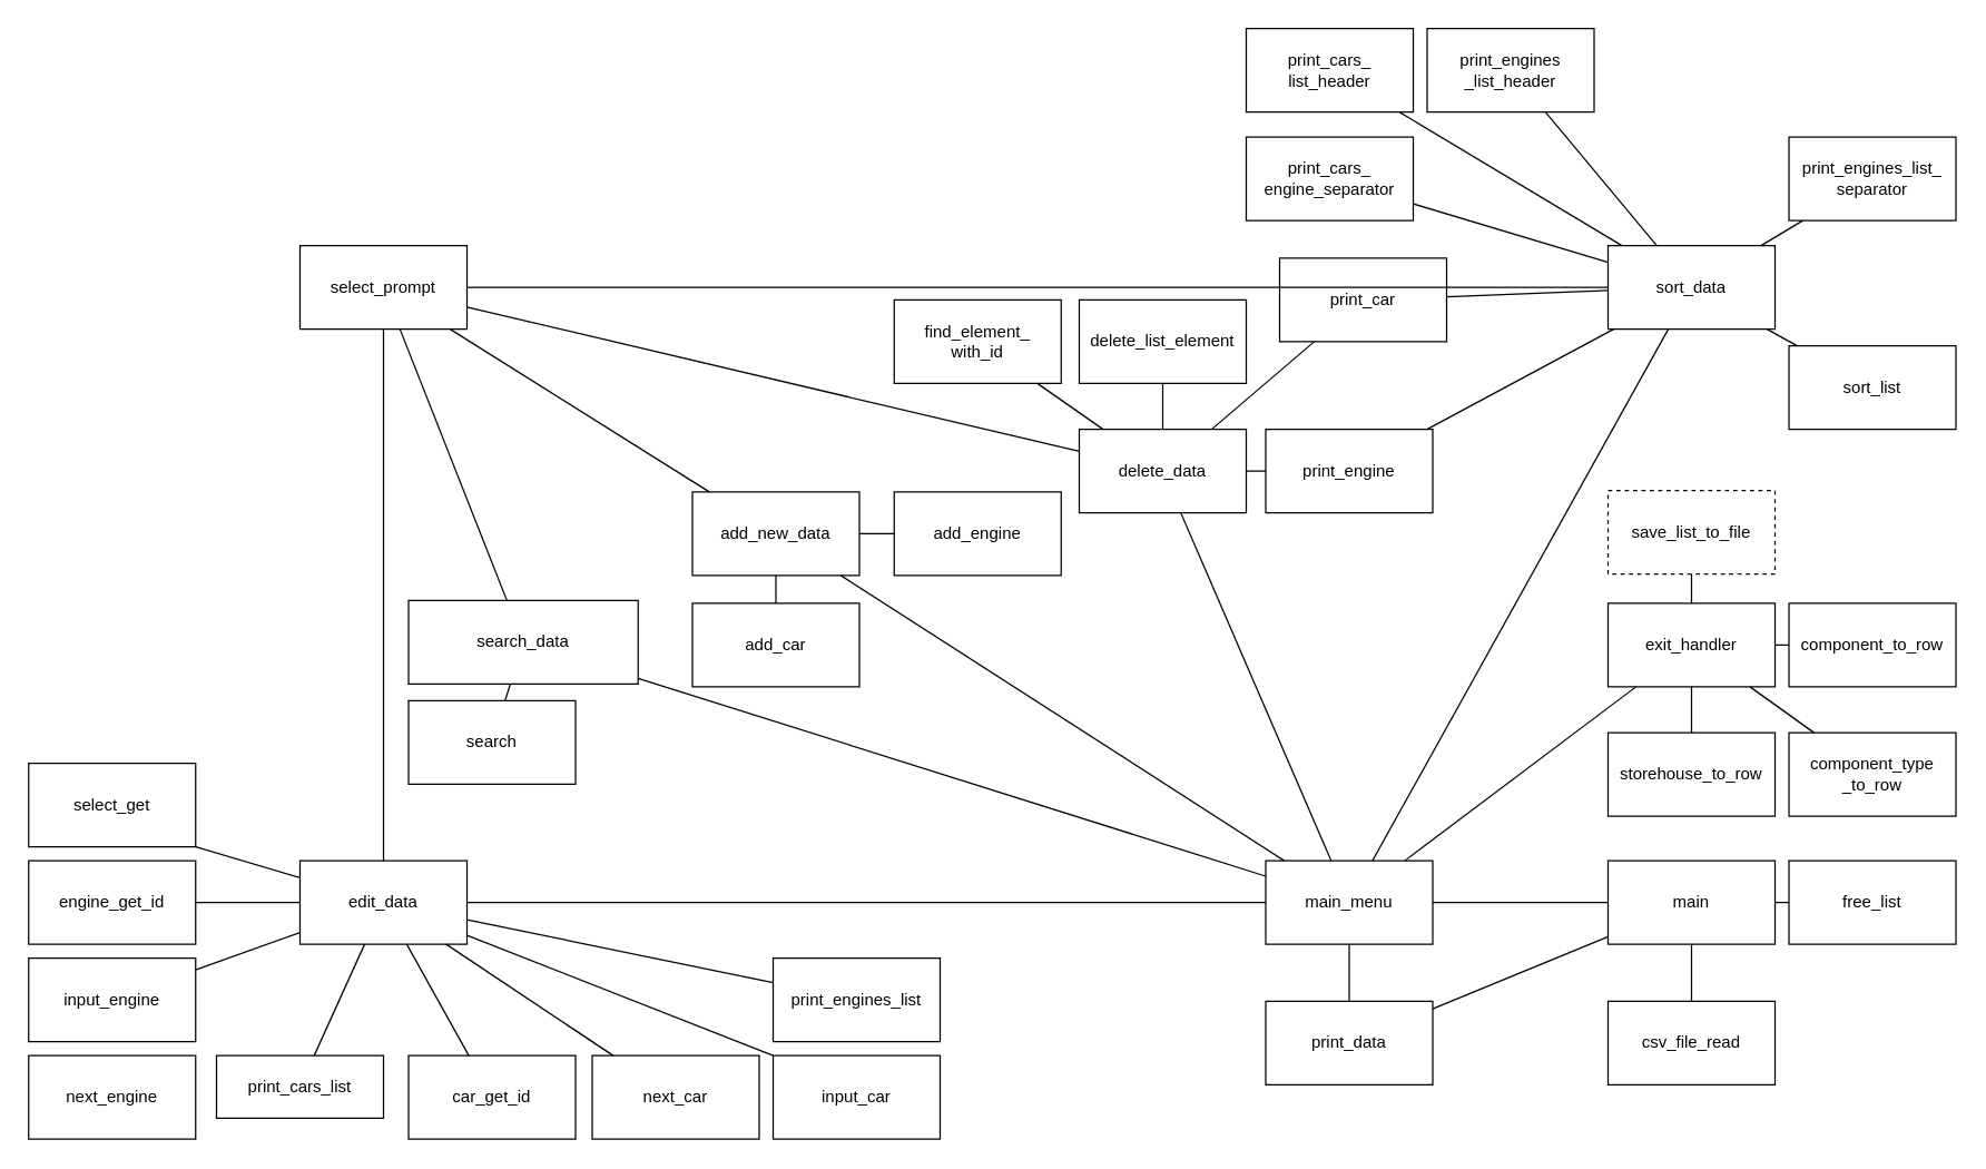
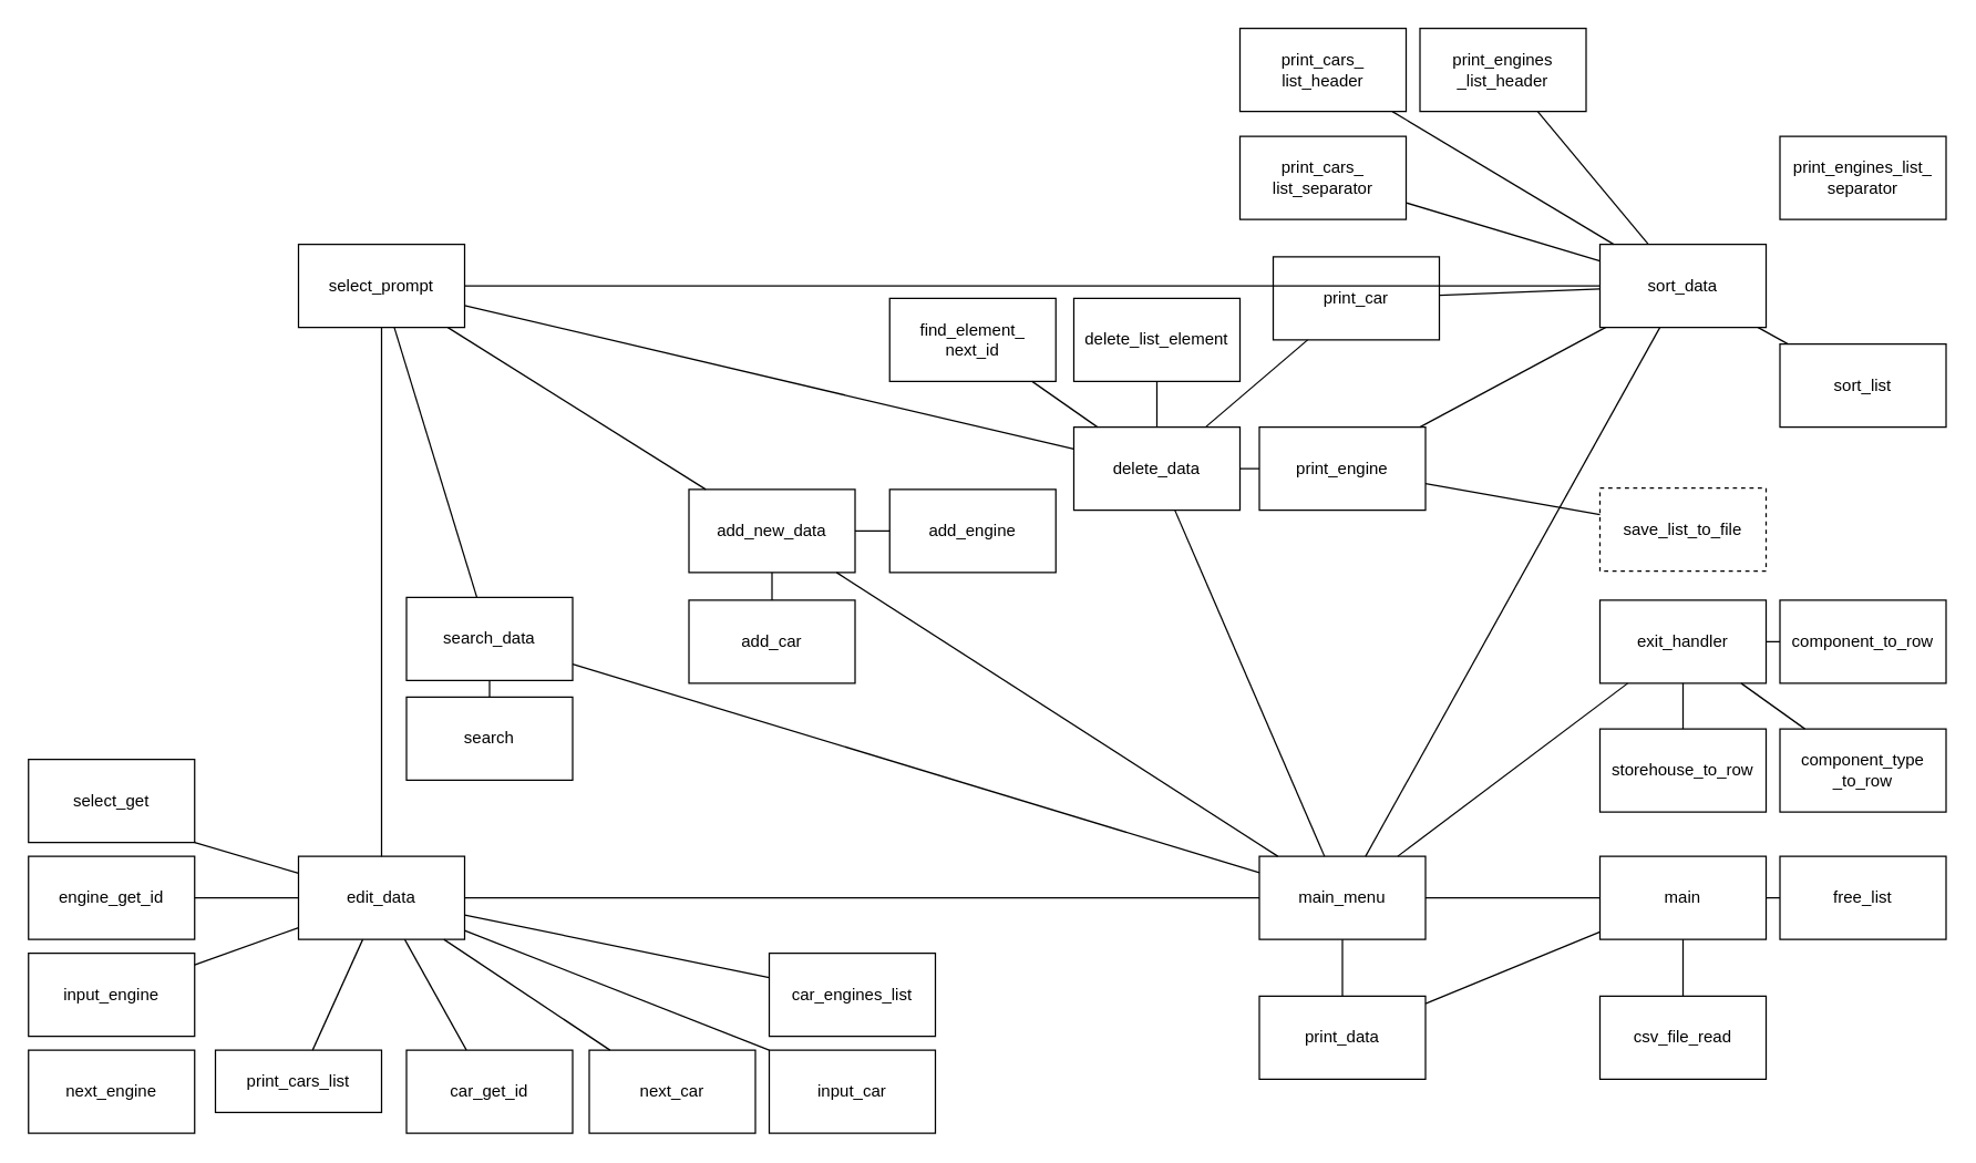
  <mxCell id="0" />
  <mxCell id="1" parent="0" />
  <mxCell id="2" value="main" style="rounded=0;whiteSpace=wrap;html=1;flipV=0;" parent="1" vertex="1"><mxGeometry x="1155" y="618" width="120" height="60" as="geometry" /></mxCell>
  <mxCell id="3" value="main_menu" style="rounded=0;whiteSpace=wrap;html=1;flipV=0;" parent="1" vertex="1"><mxGeometry x="909" y="618" width="120" height="60" as="geometry" /></mxCell>
  <mxCell id="4" value="csv_file_read" style="rounded=0;whiteSpace=wrap;html=1;flipV=0;" parent="1" vertex="1"><mxGeometry x="1155" y="719" width="120" height="60" as="geometry" /></mxCell>
  <mxCell id="5" value="free_list" style="rounded=0;whiteSpace=wrap;html=1;flipV=0;" parent="1" vertex="1"><mxGeometry x="1285" y="618" width="120" height="60" as="geometry" /></mxCell>
  <mxCell id="6" value="" style="endArrow=none;html=1;rounded=0;" parent="1" source="4" target="2" edge="1"><mxGeometry width="50" height="50" relative="1" as="geometry"><mxPoint x="1191" y="805" as="sourcePoint" /><mxPoint x="1241" y="755" as="targetPoint" /></mxGeometry></mxCell>
  <mxCell id="7" value="" style="endArrow=none;html=1;rounded=0;" parent="1" source="2" target="3" edge="1"><mxGeometry width="50" height="50" relative="1" as="geometry"><mxPoint x="625" y="788" as="sourcePoint" /><mxPoint x="675" y="738" as="targetPoint" /></mxGeometry></mxCell>
  <mxCell id="8" value="" style="endArrow=none;html=1;rounded=0;" parent="1" source="2" target="5" edge="1"><mxGeometry width="50" height="50" relative="1" as="geometry"><mxPoint x="1391" y="855" as="sourcePoint" /><mxPoint x="1441" y="805" as="targetPoint" /></mxGeometry></mxCell>
  <mxCell id="9" value="add_new_data" style="rounded=0;whiteSpace=wrap;html=1;flipV=0;" parent="1" vertex="1"><mxGeometry x="497" y="353" width="120" height="60" as="geometry" /></mxCell>
  <mxCell id="10" value="" style="endArrow=none;html=1;rounded=0;" parent="1" source="9" target="3" edge="1"><mxGeometry width="50" height="50" relative="1" as="geometry"><mxPoint x="735" y="828" as="sourcePoint" /><mxPoint x="785" y="778" as="targetPoint" /></mxGeometry></mxCell>
  <mxCell id="11" value="edit_data" style="rounded=0;whiteSpace=wrap;html=1;flipV=0;" parent="1" vertex="1"><mxGeometry x="215" y="618" width="120" height="60" as="geometry" /></mxCell>
  <mxCell id="12" value="" style="endArrow=none;html=1;rounded=0;" parent="1" source="11" target="3" edge="1"><mxGeometry width="50" height="50" relative="1" as="geometry"><mxPoint x="655" y="648" as="sourcePoint" /><mxPoint x="705" y="598" as="targetPoint" /></mxGeometry></mxCell>
  <mxCell id="13" value="delete_data" style="rounded=0;whiteSpace=wrap;html=1;flipV=0;" parent="1" vertex="1"><mxGeometry x="775" y="308" width="120" height="60" as="geometry" /></mxCell>
  <mxCell id="14" value="" style="endArrow=none;html=1;rounded=0;" parent="1" source="13" target="3" edge="1"><mxGeometry width="50" height="50" relative="1" as="geometry"><mxPoint x="735" y="728" as="sourcePoint" /><mxPoint x="785" y="678" as="targetPoint" /></mxGeometry></mxCell>
  <mxCell id="15" value="print_data" style="rounded=0;whiteSpace=wrap;html=1;flipV=0;" parent="1" vertex="1"><mxGeometry x="909" y="719" width="120" height="60" as="geometry" /></mxCell>
  <mxCell id="16" value="" style="endArrow=none;html=1;rounded=0;" parent="1" source="3" target="15" edge="1"><mxGeometry width="50" height="50" relative="1" as="geometry"><mxPoint x="888" y="668" as="sourcePoint" /><mxPoint x="938" y="618" as="targetPoint" /></mxGeometry></mxCell>
- <mxCell id="17" value="search_data" style="rounded=0;whiteSpace=wrap;html=1;flipV=0;" parent="1" vertex="1"><mxGeometry x="293" y="431" width="165" height="60" as="geometry" /></mxCell>
+ <mxCell id="17" value="search_data" style="rounded=0;whiteSpace=wrap;html=1;flipV=0;" parent="1" vertex="1"><mxGeometry x="293" y="431" width="120" height="60" as="geometry" /></mxCell>
  <mxCell id="18" value="" style="endArrow=none;html=1;rounded=0;" parent="1" source="3" target="17" edge="1"><mxGeometry width="50" height="50" relative="1" as="geometry"><mxPoint x="1095" y="788" as="sourcePoint" /><mxPoint x="1145" y="738" as="targetPoint" /></mxGeometry></mxCell>
  <mxCell id="19" value="sort_data" style="rounded=0;whiteSpace=wrap;html=1;flipV=0;" parent="1" vertex="1"><mxGeometry x="1155" y="176" width="120" height="60" as="geometry" /></mxCell>
  <mxCell id="20" value="" style="endArrow=none;html=1;rounded=0;" parent="1" source="3" target="19" edge="1"><mxGeometry width="50" height="50" relative="1" as="geometry"><mxPoint x="1015" y="918" as="sourcePoint" /><mxPoint x="1065" y="868" as="targetPoint" /></mxGeometry></mxCell>
  <mxCell id="21" value="exit_handler" style="rounded=0;whiteSpace=wrap;html=1;flipV=0;" parent="1" vertex="1"><mxGeometry x="1155" y="433" width="120" height="60" as="geometry" /></mxCell>
  <mxCell id="22" value="" style="endArrow=none;html=1;rounded=0;" parent="1" source="21" target="3" edge="1"><mxGeometry width="50" height="50" relative="1" as="geometry"><mxPoint x="965" y="948" as="sourcePoint" /><mxPoint x="1015" y="898" as="targetPoint" /></mxGeometry></mxCell>
  <mxCell id="23" value="select_prompt" style="rounded=0;whiteSpace=wrap;html=1;flipV=0;" parent="1" vertex="1"><mxGeometry x="215" y="176" width="120" height="60" as="geometry" /></mxCell>
  <mxCell id="24" value="add_car" style="rounded=0;whiteSpace=wrap;html=1;flipV=0;" parent="1" vertex="1"><mxGeometry x="497" y="433" width="120" height="60" as="geometry" /></mxCell>
  <mxCell id="25" value="add_engine" style="rounded=0;whiteSpace=wrap;html=1;flipV=0;" parent="1" vertex="1"><mxGeometry x="642" y="353" width="120" height="60" as="geometry" /></mxCell>
  <mxCell id="26" value="" style="endArrow=none;html=1;rounded=0;" parent="1" source="24" target="9" edge="1"><mxGeometry width="50" height="50" relative="1" as="geometry"><mxPoint x="76" y="1187" as="sourcePoint" /><mxPoint x="126" y="1137" as="targetPoint" /></mxGeometry></mxCell>
  <mxCell id="27" value="" style="endArrow=none;html=1;rounded=0;" parent="1" source="25" target="9" edge="1"><mxGeometry width="50" height="50" relative="1" as="geometry"><mxPoint x="98" y="1217" as="sourcePoint" /><mxPoint x="148" y="1167" as="targetPoint" /></mxGeometry></mxCell>
  <mxCell id="28" value="" style="endArrow=none;html=1;rounded=0;" parent="1" source="9" target="23" edge="1"><mxGeometry width="50" height="50" relative="1" as="geometry"><mxPoint x="105" y="1038" as="sourcePoint" /><mxPoint x="155" y="988" as="targetPoint" /></mxGeometry></mxCell>
  <mxCell id="29" value="" style="endArrow=none;html=1;rounded=0;" parent="1" source="23" target="11" edge="1"><mxGeometry width="50" height="50" relative="1" as="geometry"><mxPoint x="15" y="738" as="sourcePoint" /><mxPoint x="65" y="688" as="targetPoint" /></mxGeometry></mxCell>
  <mxCell id="30" value="print_cars_list" style="rounded=0;whiteSpace=wrap;html=1;flipV=0;" parent="1" vertex="1"><mxGeometry x="155" y="758" width="120" height="45" as="geometry" /></mxCell>
  <mxCell id="31" value="select_get" style="rounded=0;whiteSpace=wrap;html=1;flipV=0;" parent="1" vertex="1"><mxGeometry x="20" y="548" width="120" height="60" as="geometry" /></mxCell>
  <mxCell id="32" value="input_car" style="rounded=0;whiteSpace=wrap;html=1;flipV=0;" parent="1" vertex="1"><mxGeometry x="555" y="758" width="120" height="60" as="geometry" /></mxCell>
  <mxCell id="33" value="car_get_id" style="rounded=0;whiteSpace=wrap;html=1;flipV=0;" parent="1" vertex="1"><mxGeometry x="293" y="758" width="120" height="60" as="geometry" /></mxCell>
  <mxCell id="34" value="next_car" style="rounded=0;whiteSpace=wrap;html=1;flipV=0;" parent="1" vertex="1"><mxGeometry x="425" y="758" width="120" height="60" as="geometry" /></mxCell>
  <mxCell id="35" value="" style="endArrow=none;html=1;rounded=0;entryX=1;entryY=1;entryDx=0;entryDy=0;" parent="1" source="11" target="31" edge="1"><mxGeometry width="50" height="50" relative="1" as="geometry"><mxPoint x="275" y="738" as="sourcePoint" /><mxPoint x="325" y="688" as="targetPoint" /></mxGeometry></mxCell>
- <mxCell id="36" value="print_engines_list" style="rounded=0;whiteSpace=wrap;html=1;flipV=0;" parent="1" vertex="1"><mxGeometry x="555" y="688" width="120" height="60" as="geometry" /></mxCell>
+ <mxCell id="36" value="car_engines_list" style="rounded=0;whiteSpace=wrap;html=1;flipV=0;" parent="1" vertex="1"><mxGeometry x="555" y="688" width="120" height="60" as="geometry" /></mxCell>
  <mxCell id="37" value="input_engine" style="rounded=0;whiteSpace=wrap;html=1;flipV=0;" parent="1" vertex="1"><mxGeometry x="20" y="688" width="120" height="60" as="geometry" /></mxCell>
  <mxCell id="38" value="engine_get_id" style="rounded=0;whiteSpace=wrap;html=1;flipV=0;" parent="1" vertex="1"><mxGeometry x="20" y="618" width="120" height="60" as="geometry" /></mxCell>
  <mxCell id="39" value="next_engine" style="rounded=0;whiteSpace=wrap;html=1;flipV=0;" parent="1" vertex="1"><mxGeometry x="20" y="758" width="120" height="60" as="geometry" /></mxCell>
  <mxCell id="40" value="" style="endArrow=none;html=1;rounded=0;exitX=0;exitY=0;exitDx=0;exitDy=0;" parent="1" source="32" target="11" edge="1"><mxGeometry width="50" height="50" relative="1" as="geometry"><mxPoint x="25" y="678" as="sourcePoint" /><mxPoint x="75" y="628" as="targetPoint" /></mxGeometry></mxCell>
  <mxCell id="41" value="" style="endArrow=none;html=1;rounded=0;" parent="1" source="33" target="11" edge="1"><mxGeometry width="50" height="50" relative="1" as="geometry"><mxPoint x="35" y="688" as="sourcePoint" /><mxPoint x="85" y="638" as="targetPoint" /></mxGeometry></mxCell>
  <mxCell id="42" value="" style="endArrow=none;html=1;rounded=0;" parent="1" source="34" target="11" edge="1"><mxGeometry width="50" height="50" relative="1" as="geometry"><mxPoint x="45" y="698" as="sourcePoint" /><mxPoint x="95" y="648" as="targetPoint" /></mxGeometry></mxCell>
  <mxCell id="43" value="" style="endArrow=none;html=1;rounded=0;" parent="1" source="30" target="11" edge="1"><mxGeometry width="50" height="50" relative="1" as="geometry"><mxPoint x="55" y="708" as="sourcePoint" /><mxPoint x="255" y="718" as="targetPoint" /></mxGeometry></mxCell>
  <mxCell id="44" value="" style="endArrow=none;html=1;rounded=0;" parent="1" source="37" target="11" edge="1"><mxGeometry width="50" height="50" relative="1" as="geometry"><mxPoint x="-45" y="548" as="sourcePoint" /><mxPoint x="5" y="498" as="targetPoint" /></mxGeometry></mxCell>
  <mxCell id="45" value="" style="endArrow=none;html=1;rounded=0;" parent="1" source="36" target="11" edge="1"><mxGeometry width="50" height="50" relative="1" as="geometry"><mxPoint x="-35" y="558" as="sourcePoint" /><mxPoint x="15" y="508" as="targetPoint" /></mxGeometry></mxCell>
  <mxCell id="46" value="" style="endArrow=none;html=1;rounded=0;" parent="1" source="38" target="11" edge="1"><mxGeometry width="50" height="50" relative="1" as="geometry"><mxPoint x="-25" y="568" as="sourcePoint" /><mxPoint x="125" y="588" as="targetPoint" /></mxGeometry></mxCell>
  <mxCell id="47" value="" style="endArrow=none;html=1;rounded=0;" parent="1" source="23" target="13" edge="1"><mxGeometry width="50" height="50" relative="1" as="geometry"><mxPoint x="545" y="528" as="sourcePoint" /><mxPoint x="595" y="478" as="targetPoint" /></mxGeometry></mxCell>
- <mxCell id="48" value="find_element_&lt;br&gt;with_id" style="rounded=0;whiteSpace=wrap;html=1;flipV=0;" parent="1" vertex="1"><mxGeometry x="642" y="215" width="120" height="60" as="geometry" /></mxCell>
+ <mxCell id="48" value="find_element_&lt;br&gt;next_id" style="rounded=0;whiteSpace=wrap;html=1;flipV=0;" parent="1" vertex="1"><mxGeometry x="642" y="215" width="120" height="60" as="geometry" /></mxCell>
  <mxCell id="49" value="delete_list_element" style="rounded=0;whiteSpace=wrap;html=1;flipV=0;" parent="1" vertex="1"><mxGeometry x="775" y="215" width="120" height="60" as="geometry" /></mxCell>
  <mxCell id="50" value="print_car" style="rounded=0;whiteSpace=wrap;html=1;flipV=0;" parent="1" vertex="1"><mxGeometry x="919" y="185" width="120" height="60" as="geometry" /></mxCell>
  <mxCell id="51" value="print_engine" style="rounded=0;whiteSpace=wrap;html=1;flipV=0;" parent="1" vertex="1"><mxGeometry x="909" y="308" width="120" height="60" as="geometry" /></mxCell>
  <mxCell id="52" value="" style="endArrow=none;html=1;rounded=0;" parent="1" source="13" target="49" edge="1"><mxGeometry width="50" height="50" relative="1" as="geometry"><mxPoint x="565" y="228" as="sourcePoint" /><mxPoint x="615" y="178" as="targetPoint" /></mxGeometry></mxCell>
  <mxCell id="53" value="" style="endArrow=none;html=1;rounded=0;" parent="1" source="48" target="13" edge="1"><mxGeometry width="50" height="50" relative="1" as="geometry"><mxPoint x="175" y="168" as="sourcePoint" /><mxPoint x="225" y="118" as="targetPoint" /></mxGeometry></mxCell>
  <mxCell id="54" value="" style="endArrow=none;html=1;rounded=0;" parent="1" source="50" target="13" edge="1"><mxGeometry width="50" height="50" relative="1" as="geometry"><mxPoint x="185" y="178" as="sourcePoint" /><mxPoint x="235" y="128" as="targetPoint" /></mxGeometry></mxCell>
  <mxCell id="55" value="" style="endArrow=none;html=1;rounded=0;" parent="1" source="51" target="13" edge="1"><mxGeometry width="50" height="50" relative="1" as="geometry"><mxPoint x="195" y="188" as="sourcePoint" /><mxPoint x="245" y="138" as="targetPoint" /></mxGeometry></mxCell>
  <mxCell id="56" value="" style="endArrow=none;html=1;rounded=0;" parent="1" source="23" target="17" edge="1"><mxGeometry width="50" height="50" relative="1" as="geometry"><mxPoint x="1285" y="558" as="sourcePoint" /><mxPoint x="1335" y="508" as="targetPoint" /></mxGeometry></mxCell>
  <mxCell id="57" value="search" style="rounded=0;whiteSpace=wrap;html=1;flipV=0;" parent="1" vertex="1"><mxGeometry x="293" y="503" width="120" height="60" as="geometry" /></mxCell>
  <mxCell id="58" value="" style="endArrow=none;html=1;rounded=0;" parent="1" source="17" target="57" edge="1"><mxGeometry width="50" height="50" relative="1" as="geometry"><mxPoint x="1100" y="556" as="sourcePoint" /><mxPoint x="1150" y="506" as="targetPoint" /></mxGeometry></mxCell>
  <mxCell id="59" value="" style="endArrow=none;html=1;rounded=0;" parent="1" source="23" target="19" edge="1"><mxGeometry width="50" height="50" relative="1" as="geometry"><mxPoint x="1435" y="878" as="sourcePoint" /><mxPoint x="1485" y="828" as="targetPoint" /></mxGeometry></mxCell>
  <mxCell id="60" value="sort_list" style="rounded=0;whiteSpace=wrap;html=1;flipV=0;" parent="1" vertex="1"><mxGeometry x="1285" y="248" width="120" height="60" as="geometry" /></mxCell>
  <mxCell id="61" value="" style="endArrow=none;html=1;rounded=0;" parent="1" source="19" target="60" edge="1"><mxGeometry width="50" height="50" relative="1" as="geometry"><mxPoint x="1665" y="556" as="sourcePoint" /><mxPoint x="1715" y="506" as="targetPoint" /></mxGeometry></mxCell>
  <mxCell id="62" value="save_list_to_file" style="rounded=0;whiteSpace=wrap;html=1;flipV=0;dashed=1;" parent="1" vertex="1"><mxGeometry x="1155" y="352" width="120" height="60" as="geometry" /></mxCell>
- <mxCell id="63" value="" style="endArrow=none;html=1;rounded=0;" parent="1" source="62" target="21" edge="1"><mxGeometry width="50" height="50" relative="1" as="geometry"><mxPoint x="1385" y="963" as="sourcePoint" /><mxPoint x="1435" y="913" as="targetPoint" /></mxGeometry></mxCell>
+ <mxCell id="63" value="" style="endArrow=none;html=1;rounded=0;" parent="1" source="62" target="51" edge="1"><mxGeometry width="50" height="50" relative="1" as="geometry"><mxPoint x="1385" y="963" as="sourcePoint" /><mxPoint x="1435" y="913" as="targetPoint" /></mxGeometry></mxCell>
  <mxCell id="64" value="" style="endArrow=none;html=1;rounded=0;" parent="1" source="19" target="51" edge="1"><mxGeometry width="50" height="50" relative="1" as="geometry"><mxPoint x="1035" y="424" as="sourcePoint" /><mxPoint x="1075" y="181.682" as="targetPoint" /></mxGeometry></mxCell>
  <mxCell id="65" value="" style="endArrow=none;html=1;rounded=0;" parent="1" source="19" target="50" edge="1"><mxGeometry width="50" height="50" relative="1" as="geometry"><mxPoint x="1045" y="434" as="sourcePoint" /><mxPoint x="1075" y="122.283" as="targetPoint" /></mxGeometry></mxCell>
  <mxCell id="66" value="print_cars_&lt;br style=&quot;border-color: var(--border-color);&quot;&gt;list_header" style="rounded=0;whiteSpace=wrap;html=1;flipV=0;" parent="1" vertex="1"><mxGeometry x="895" y="20" width="120" height="60" as="geometry" /></mxCell>
  <mxCell id="67" value="print_engines&lt;br&gt;_list_header" style="rounded=0;whiteSpace=wrap;html=1;flipV=0;" parent="1" vertex="1"><mxGeometry x="1025" y="20" width="120" height="60" as="geometry" /></mxCell>
- <mxCell id="68" value="print_cars_&lt;br&gt;engine_separator" style="rounded=0;whiteSpace=wrap;html=1;flipV=0;" parent="1" vertex="1"><mxGeometry x="895" y="98" width="120" height="60" as="geometry" /></mxCell>
+ <mxCell id="68" value="print_cars_&lt;br&gt;list_separator" style="rounded=0;whiteSpace=wrap;html=1;flipV=0;" parent="1" vertex="1"><mxGeometry x="895" y="98" width="120" height="60" as="geometry" /></mxCell>
  <mxCell id="69" value="print_engines_list_&lt;br&gt;separator" style="rounded=0;whiteSpace=wrap;html=1;flipV=0;" parent="1" vertex="1"><mxGeometry x="1285" y="98" width="120" height="60" as="geometry" /></mxCell>
  <mxCell id="70" value="" style="endArrow=none;html=1;rounded=0;" parent="1" source="19" target="66" edge="1"><mxGeometry width="50" height="50" relative="1" as="geometry"><mxPoint x="1015" y="216" as="sourcePoint" /><mxPoint x="1065" y="166" as="targetPoint" /></mxGeometry></mxCell>
  <mxCell id="71" value="" style="endArrow=none;html=1;rounded=0;" parent="1" source="19" target="67" edge="1"><mxGeometry width="50" height="50" relative="1" as="geometry"><mxPoint x="1025" y="226" as="sourcePoint" /><mxPoint x="1075" y="176" as="targetPoint" /></mxGeometry></mxCell>
  <mxCell id="72" value="" style="endArrow=none;html=1;rounded=0;" parent="1" source="19" target="68" edge="1"><mxGeometry width="50" height="50" relative="1" as="geometry"><mxPoint x="1045" y="246" as="sourcePoint" /><mxPoint x="1095" y="196" as="targetPoint" /></mxGeometry></mxCell>
- <mxCell id="73" value="" style="endArrow=none;html=1;rounded=0;" parent="1" source="19" target="69" edge="1"><mxGeometry width="50" height="50" relative="1" as="geometry"><mxPoint x="1055" y="256" as="sourcePoint" /><mxPoint x="1105" y="206" as="targetPoint" /></mxGeometry></mxCell>
  <mxCell id="74" value="component_to_row" style="rounded=0;whiteSpace=wrap;html=1;flipV=0;" parent="1" vertex="1"><mxGeometry x="1285" y="433" width="120" height="60" as="geometry" /></mxCell>
  <mxCell id="75" value="component_type&lt;br&gt;_to_row" style="rounded=0;whiteSpace=wrap;html=1;flipV=0;" parent="1" vertex="1"><mxGeometry x="1285" y="526" width="120" height="60" as="geometry" /></mxCell>
  <mxCell id="76" value="storehouse_to_row" style="rounded=0;whiteSpace=wrap;html=1;flipV=0;" parent="1" vertex="1"><mxGeometry x="1155" y="526" width="120" height="60" as="geometry" /></mxCell>
  <mxCell id="77" value="" style="endArrow=none;html=1;rounded=0;" parent="1" source="21" target="74" edge="1"><mxGeometry width="50" height="50" relative="1" as="geometry"><mxPoint x="1275" y="453" as="sourcePoint" /><mxPoint x="1325" y="403" as="targetPoint" /></mxGeometry></mxCell>
  <mxCell id="78" value="" style="endArrow=none;html=1;rounded=0;" parent="1" source="21" target="75" edge="1"><mxGeometry width="50" height="50" relative="1" as="geometry"><mxPoint x="1285" y="463" as="sourcePoint" /><mxPoint x="1335" y="413" as="targetPoint" /></mxGeometry></mxCell>
  <mxCell id="79" value="" style="endArrow=none;html=1;rounded=0;" parent="1" source="21" target="76" edge="1"><mxGeometry width="50" height="50" relative="1" as="geometry"><mxPoint x="1295" y="473" as="sourcePoint" /><mxPoint x="1345" y="423" as="targetPoint" /></mxGeometry></mxCell>
  <mxCell id="80" value="" style="endArrow=none;html=1;rounded=0;" parent="1" source="2" target="15" edge="1"><mxGeometry width="50" height="50" relative="1" as="geometry"><mxPoint x="1391" y="686" as="sourcePoint" /><mxPoint x="1441" y="636" as="targetPoint" /></mxGeometry></mxCell>
